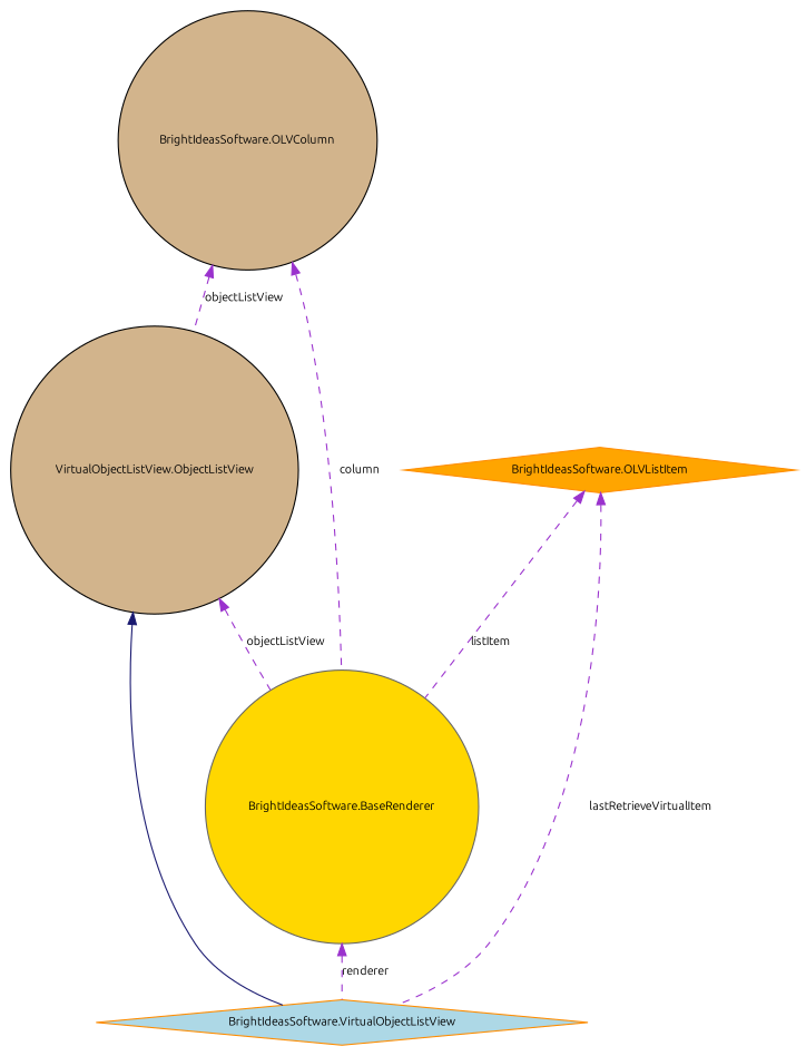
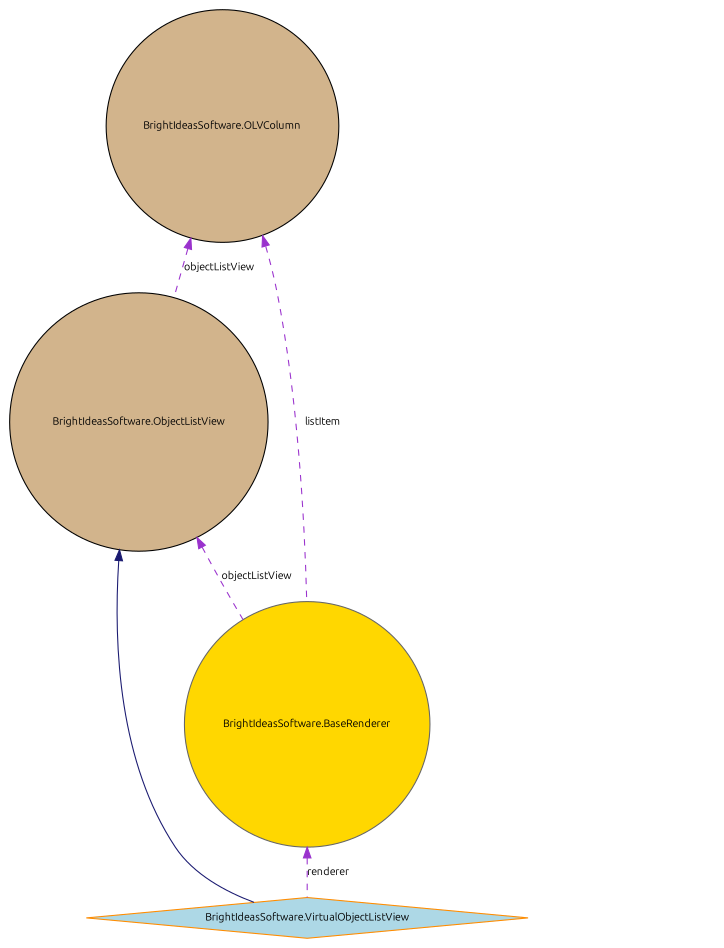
  digraph {
    fontname=Ubuntu
    node [color=darkorange fillcolor=tan fontname=Ubuntu fontsize=10 shape=circle style=filled]
    edge [color=darkorchid3 dir=back fontname=Ubuntu fontsize=10 labelfontname="FreeSans.ttf" labelfontsize=10 style=dashed]
    n1 [fillcolor=lightblue fontcolor=black height=0.2 label="BrightIdeasSoftware.VirtualObjectListView" shape=diamond width=0.4]
-   n2 [color=black height=0.2 label="VirtualObjectListView.ObjectListView" width=0.4]
+   n2 [color=black height=0.2 label="BrightIdeasSoftware.ObjectListView" width=0.4]
    n3 [color=gray40 fillcolor=gold height=0.2 label="BrightIdeasSoftware.BaseRenderer" width=0.4]
    n4 [color=black height=0.2 label="BrightIdeasSoftware.OLVColumn" width=0.4]
-   n5 [fillcolor=orange height=0.2 label="BrightIdeasSoftware.OLVListItem" shape=diamond width=0.4]
    n2 -> n1 [color=midnightblue style=solid]
    n2 -> n3 [label=objectListView]
    n3 -> n1 [label=renderer]
    n4 -> n2 [label=objectListView]
-   n4 -> n3 [label=column]
-   n5 -> n1 [label=lastRetrieveVirtualItem]
-   n5 -> n3 [label=listItem]
+   n4 -> n3 [label=listItem]
  }
